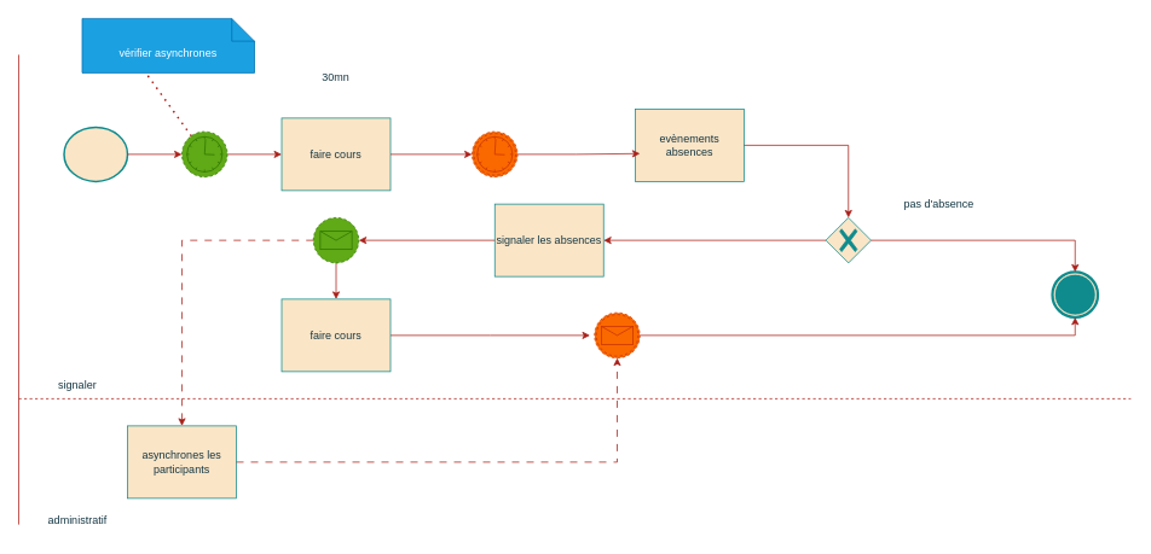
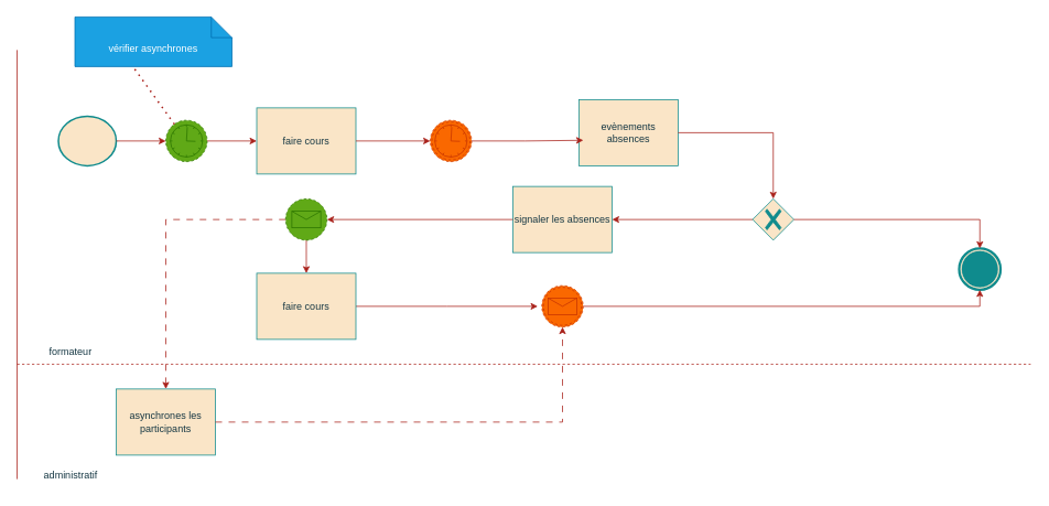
  <mxCell id="0" />
  <mxCell id="1" parent="0" />
  <mxCell id="2" value="" style="strokeWidth=2;html=1;shape=mxgraph.flowchart.start_2;whiteSpace=wrap;strokeColor=#0F8B8D;fontColor=#143642;fillColor=#FAE5C7;" vertex="1" parent="1"><mxGeometry x="70" y="140" width="70" height="60" as="geometry" /></mxCell>
  <mxCell id="3" value="" style="points=[[0.145,0.145,0],[0.5,0,0],[0.855,0.145,0],[1,0.5,0],[0.855,0.855,0],[0.5,1,0],[0.145,0.855,0],[0,0.5,0]];shape=mxgraph.bpmn.event;html=1;verticalLabelPosition=bottom;labelBackgroundColor=#ffffff;verticalAlign=top;align=center;perimeter=ellipsePerimeter;outlineConnect=0;aspect=fixed;outline=end;symbol=terminate;strokeColor=#0F8B8D;fontColor=#143642;fillColor=#FAE5C7;" vertex="1" parent="1"><mxGeometry x="1160" y="300" width="50" height="50" as="geometry" /></mxCell>
  <mxCell id="4" value="faire cours" style="points=[[0.25,0,0],[0.5,0,0],[0.75,0,0],[1,0.25,0],[1,0.5,0],[1,0.75,0],[0.75,1,0],[0.5,1,0],[0.25,1,0],[0,0.75,0],[0,0.5,0],[0,0.25,0]];shape=mxgraph.bpmn.task2;whiteSpace=wrap;rectStyle=rounded;size=10;html=1;container=1;expand=0;collapsible=0;taskMarker=abstract;strokeColor=#0F8B8D;fontColor=#143642;fillColor=#FAE5C7;" vertex="1" parent="1"><mxGeometry x="310" y="130" width="120" height="80" as="geometry" /></mxCell>
  <mxCell id="5" value="" style="points=[[0.145,0.145,0],[0.5,0,0],[0.855,0.145,0],[1,0.5,0],[0.855,0.855,0],[0.5,1,0],[0.145,0.855,0],[0,0.5,0]];shape=mxgraph.bpmn.event;html=1;verticalLabelPosition=bottom;labelBackgroundColor=#ffffff;verticalAlign=top;align=center;perimeter=ellipsePerimeter;outlineConnect=0;aspect=fixed;outline=eventNonint;symbol=timer;strokeColor=#2D7600;fontColor=#ffffff;fillColor=#60a917;" vertex="1" parent="1"><mxGeometry x="200" y="145" width="50" height="50" as="geometry" /></mxCell>
  <mxCell id="6" value="" style="points=[[0.145,0.145,0],[0.5,0,0],[0.855,0.145,0],[1,0.5,0],[0.855,0.855,0],[0.5,1,0],[0.145,0.855,0],[0,0.5,0]];shape=mxgraph.bpmn.event;html=1;verticalLabelPosition=bottom;labelBackgroundColor=#ffffff;verticalAlign=top;align=center;perimeter=ellipsePerimeter;outlineConnect=0;aspect=fixed;outline=boundNonint;symbol=timer;strokeColor=#C73500;fontColor=#000000;fillColor=#fa6800;" vertex="1" parent="1"><mxGeometry x="520" y="145" width="50" height="50" as="geometry" /></mxCell>
  <mxCell id="7" value="" style="endArrow=classic;html=1;rounded=0;strokeColor=#A8201A;fontColor=#143642;fillColor=#FAE5C7;exitX=1;exitY=0.5;exitDx=0;exitDy=0;exitPerimeter=0;" edge="1" parent="1" source="2" target="5"><mxGeometry width="50" height="50" relative="1" as="geometry"><mxPoint x="320" y="250" as="sourcePoint" /><mxPoint x="370" y="200" as="targetPoint" /></mxGeometry></mxCell>
  <mxCell id="8" style="edgeStyle=orthogonalEdgeStyle;rounded=0;orthogonalLoop=1;jettySize=auto;html=1;entryX=0;entryY=0.5;entryDx=0;entryDy=0;entryPerimeter=0;strokeColor=#A8201A;fontColor=#143642;fillColor=#FAE5C7;" edge="1" parent="1" source="5" target="4"><mxGeometry relative="1" as="geometry" /></mxCell>
  <mxCell id="9" style="edgeStyle=orthogonalEdgeStyle;rounded=0;orthogonalLoop=1;jettySize=auto;html=1;entryX=0;entryY=0.5;entryDx=0;entryDy=0;entryPerimeter=0;strokeColor=#A8201A;fontColor=#143642;fillColor=#FAE5C7;" edge="1" parent="1" source="4" target="6"><mxGeometry relative="1" as="geometry" /></mxCell>
- <mxCell id="10" value="30mn" style="text;html=1;whiteSpace=wrap;strokeColor=none;fillColor=none;align=center;verticalAlign=middle;rounded=0;fontColor=#143642;" vertex="1" parent="1"><mxGeometry x="340" y="70" width="60" height="30" as="geometry" /></mxCell>
  <mxCell id="11" value="evènements absences" style="points=[[0.25,0,0],[0.5,0,0],[0.75,0,0],[1,0.25,0],[1,0.5,0],[1,0.75,0],[0.75,1,0],[0.5,1,0],[0.25,1,0],[0,0.75,0],[0,0.5,0],[0,0.25,0]];shape=mxgraph.bpmn.task2;whiteSpace=wrap;rectStyle=rounded;size=10;html=1;container=1;expand=0;collapsible=0;taskMarker=abstract;isLoopStandard=1;strokeColor=#0F8B8D;fontColor=#143642;fillColor=#FAE5C7;" vertex="1" parent="1"><mxGeometry x="700" y="120" width="120" height="80" as="geometry" /></mxCell>
  <mxCell id="12" style="edgeStyle=orthogonalEdgeStyle;rounded=0;orthogonalLoop=1;jettySize=auto;html=1;entryX=0.043;entryY=0.615;entryDx=0;entryDy=0;entryPerimeter=0;strokeColor=#A8201A;fontColor=#143642;fillColor=#FAE5C7;" edge="1" parent="1" source="6" target="11"><mxGeometry relative="1" as="geometry" /></mxCell>
  <mxCell id="13" value="" style="points=[[0.25,0.25,0],[0.5,0,0],[0.75,0.25,0],[1,0.5,0],[0.75,0.75,0],[0.5,1,0],[0.25,0.75,0],[0,0.5,0]];shape=mxgraph.bpmn.gateway2;html=1;verticalLabelPosition=bottom;labelBackgroundColor=#ffffff;verticalAlign=top;align=center;perimeter=rhombusPerimeter;outlineConnect=0;outline=none;symbol=none;gwType=exclusive;strokeColor=#0F8B8D;fontColor=#143642;fillColor=#FAE5C7;" vertex="1" parent="1"><mxGeometry x="910" y="240" width="50" height="50" as="geometry" /></mxCell>
  <mxCell id="14" style="edgeStyle=orthogonalEdgeStyle;rounded=0;orthogonalLoop=1;jettySize=auto;html=1;entryX=0.5;entryY=0;entryDx=0;entryDy=0;entryPerimeter=0;strokeColor=#A8201A;fontColor=#143642;fillColor=#FAE5C7;" edge="1" parent="1" source="11" target="13"><mxGeometry relative="1" as="geometry" /></mxCell>
  <mxCell id="15" style="edgeStyle=orthogonalEdgeStyle;rounded=0;orthogonalLoop=1;jettySize=auto;html=1;entryX=0.5;entryY=0;entryDx=0;entryDy=0;entryPerimeter=0;strokeColor=#A8201A;fontColor=#143642;fillColor=#FAE5C7;" edge="1" parent="1" source="13" target="3"><mxGeometry relative="1" as="geometry" /></mxCell>
- <mxCell id="16" value="pas d'absence" style="text;html=1;whiteSpace=wrap;strokeColor=none;fillColor=none;align=center;verticalAlign=middle;rounded=0;fontColor=#143642;" vertex="1" parent="1"><mxGeometry x="980" y="210" width="110" height="30" as="geometry" /></mxCell>
- <mxCell id="17" value="signaler les absences" style="points=[[0.25,0,0],[0.5,0,0],[0.75,0,0],[1,0.25,0],[1,0.5,0],[1,0.75,0],[0.75,1,0],[0.5,1,0],[0.25,1,0],[0,0.75,0],[0,0.5,0],[0,0.25,0]];shape=mxgraph.bpmn.task2;whiteSpace=wrap;rectStyle=rounded;size=10;html=1;container=1;expand=0;collapsible=0;taskMarker=abstract;isLoopStandard=1;strokeColor=#0F8B8D;fontColor=#143642;fillColor=#FAE5C7;" vertex="1" parent="1"><mxGeometry x="545" y="225" width="120" height="80" as="geometry" /></mxCell>
+ <mxCell id="17" value="signaler les absences" style="points=[[0.25,0,0],[0.5,0,0],[0.75,0,0],[1,0.25,0],[1,0.5,0],[1,0.75,0],[0.75,1,0],[0.5,1,0],[0.25,1,0],[0,0.75,0],[0,0.5,0],[0,0.25,0]];shape=mxgraph.bpmn.task2;whiteSpace=wrap;rectStyle=rounded;size=10;html=1;container=1;expand=0;collapsible=0;taskMarker=abstract;isLoopStandard=1;strokeColor=#0F8B8D;fontColor=#143642;fillColor=#FAE5C7;" vertex="1" parent="1"><mxGeometry x="620" y="225" width="120" height="80" as="geometry" /></mxCell>
  <mxCell id="18" style="edgeStyle=orthogonalEdgeStyle;rounded=0;orthogonalLoop=1;jettySize=auto;html=1;entryX=1;entryY=0.5;entryDx=0;entryDy=0;entryPerimeter=0;strokeColor=#A8201A;fontColor=#143642;fillColor=#FAE5C7;" edge="1" parent="1" source="13" target="17"><mxGeometry relative="1" as="geometry" /></mxCell>
  <mxCell id="19" style="edgeStyle=orthogonalEdgeStyle;rounded=0;orthogonalLoop=1;jettySize=auto;html=1;strokeColor=#A8201A;fontColor=#143642;fillColor=#FAE5C7;" edge="1" parent="1" source="21" target="24"><mxGeometry relative="1" as="geometry" /></mxCell>
  <mxCell id="20" style="edgeStyle=orthogonalEdgeStyle;rounded=0;orthogonalLoop=1;jettySize=auto;html=1;strokeColor=#A8201A;fontColor=#143642;fillColor=#FAE5C7;dashed=1;dashPattern=8 8;" edge="1" parent="1" source="21" target="31"><mxGeometry relative="1" as="geometry" /></mxCell>
  <mxCell id="21" value="" style="points=[[0.145,0.145,0],[0.5,0,0],[0.855,0.145,0],[1,0.5,0],[0.855,0.855,0],[0.5,1,0],[0.145,0.855,0],[0,0.5,0]];shape=mxgraph.bpmn.event;html=1;verticalLabelPosition=bottom;labelBackgroundColor=#ffffff;verticalAlign=top;align=center;perimeter=ellipsePerimeter;outlineConnect=0;aspect=fixed;outline=eventNonint;symbol=message;strokeColor=#2D7600;fontColor=#ffffff;fillColor=#60a917;" vertex="1" parent="1"><mxGeometry x="345" y="240" width="50" height="50" as="geometry" /></mxCell>
  <mxCell id="22" style="edgeStyle=orthogonalEdgeStyle;rounded=0;orthogonalLoop=1;jettySize=auto;html=1;entryX=1;entryY=0.5;entryDx=0;entryDy=0;entryPerimeter=0;strokeColor=#A8201A;fontColor=#143642;fillColor=#FAE5C7;" edge="1" parent="1" source="17" target="21"><mxGeometry relative="1" as="geometry" /></mxCell>
  <mxCell id="23" style="edgeStyle=orthogonalEdgeStyle;rounded=0;orthogonalLoop=1;jettySize=auto;html=1;strokeColor=#A8201A;fontColor=#143642;fillColor=#FAE5C7;" edge="1" parent="1" source="24"><mxGeometry relative="1" as="geometry"><mxPoint x="650" y="370" as="targetPoint" /></mxGeometry></mxCell>
  <mxCell id="24" value="faire cours" style="points=[[0.25,0,0],[0.5,0,0],[0.75,0,0],[1,0.25,0],[1,0.5,0],[1,0.75,0],[0.75,1,0],[0.5,1,0],[0.25,1,0],[0,0.75,0],[0,0.5,0],[0,0.25,0]];shape=mxgraph.bpmn.task2;whiteSpace=wrap;rectStyle=rounded;size=10;html=1;container=1;expand=0;collapsible=0;taskMarker=abstract;strokeColor=#0F8B8D;fontColor=#143642;fillColor=#FAE5C7;" vertex="1" parent="1"><mxGeometry x="310" y="330" width="120" height="80" as="geometry" /></mxCell>
  <mxCell id="25" value="" style="points=[[0.145,0.145,0],[0.5,0,0],[0.855,0.145,0],[1,0.5,0],[0.855,0.855,0],[0.5,1,0],[0.145,0.855,0],[0,0.5,0]];shape=mxgraph.bpmn.event;html=1;verticalLabelPosition=bottom;labelBackgroundColor=#ffffff;verticalAlign=top;align=center;perimeter=ellipsePerimeter;outlineConnect=0;aspect=fixed;outline=boundNonint;symbol=message;strokeColor=#C73500;fontColor=#000000;fillColor=#fa6800;" vertex="1" parent="1"><mxGeometry x="655" y="345" width="50" height="50" as="geometry" /></mxCell>
  <mxCell id="26" style="edgeStyle=orthogonalEdgeStyle;rounded=0;orthogonalLoop=1;jettySize=auto;html=1;entryX=0.5;entryY=1;entryDx=0;entryDy=0;entryPerimeter=0;strokeColor=#A8201A;fontColor=#143642;fillColor=#FAE5C7;" edge="1" parent="1" source="25" target="3"><mxGeometry relative="1" as="geometry" /></mxCell>
  <mxCell id="27" value="" style="endArrow=none;html=1;rounded=0;strokeColor=#A8201A;fontColor=#143642;fillColor=#FAE5C7;" edge="1" parent="1"><mxGeometry width="50" height="50" relative="1" as="geometry"><mxPoint x="20" y="578.963" as="sourcePoint" /><mxPoint x="20" y="60" as="targetPoint" /></mxGeometry></mxCell>
  <mxCell id="28" value="" style="endArrow=none;dashed=1;html=1;rounded=0;strokeColor=#A8201A;fontColor=#143642;fillColor=#FAE5C7;" edge="1" parent="1"><mxGeometry width="50" height="50" relative="1" as="geometry"><mxPoint x="20" y="440" as="sourcePoint" /><mxPoint x="1246.518" y="440" as="targetPoint" /></mxGeometry></mxCell>
- <mxCell id="29" value="signaler" style="text;html=1;whiteSpace=wrap;strokeColor=none;fillColor=none;align=center;verticalAlign=middle;rounded=0;fontColor=#143642;" vertex="1" parent="1"><mxGeometry x="20" y="410" width="130" height="30" as="geometry" /></mxCell>
+ <mxCell id="29" value="formateur" style="text;html=1;whiteSpace=wrap;strokeColor=none;fillColor=none;align=center;verticalAlign=middle;rounded=0;fontColor=#143642;" vertex="1" parent="1"><mxGeometry x="20" y="410" width="130" height="30" as="geometry" /></mxCell>
  <mxCell id="30" value="administratif" style="text;html=1;whiteSpace=wrap;strokeColor=none;fillColor=none;align=center;verticalAlign=middle;rounded=0;fontColor=#143642;" vertex="1" parent="1"><mxGeometry x="20" y="560" width="130" height="30" as="geometry" /></mxCell>
  <mxCell id="31" value="asynchrones les participants" style="points=[[0.25,0,0],[0.5,0,0],[0.75,0,0],[1,0.25,0],[1,0.5,0],[1,0.75,0],[0.75,1,0],[0.5,1,0],[0.25,1,0],[0,0.75,0],[0,0.5,0],[0,0.25,0]];shape=mxgraph.bpmn.task2;whiteSpace=wrap;rectStyle=rounded;size=10;html=1;container=1;expand=0;collapsible=0;taskMarker=abstract;isLoopStandard=1;strokeColor=#0F8B8D;fontColor=#143642;fillColor=#FAE5C7;" vertex="1" parent="1"><mxGeometry x="140" y="470" width="120" height="80" as="geometry" /></mxCell>
  <mxCell id="32" style="edgeStyle=orthogonalEdgeStyle;rounded=0;orthogonalLoop=1;jettySize=auto;html=1;entryX=0.5;entryY=1;entryDx=0;entryDy=0;entryPerimeter=0;strokeColor=#A8201A;fontColor=#143642;fillColor=#FAE5C7;dashed=1;dashPattern=8 8;" edge="1" parent="1" source="31" target="25"><mxGeometry relative="1" as="geometry" /></mxCell>
  <mxCell id="33" value="vérifier asynchrones" style="shape=note2;boundedLbl=1;whiteSpace=wrap;html=1;size=25;verticalAlign=top;align=center;strokeColor=#006EAF;fontColor=#ffffff;fillColor=#1ba1e2;" vertex="1" parent="1"><mxGeometry x="90" y="20" width="190" height="60" as="geometry" /></mxCell>
  <mxCell id="34" value="" style="endArrow=none;dashed=1;html=1;dashPattern=1 3;strokeWidth=2;rounded=0;strokeColor=#A8201A;fontColor=#143642;fillColor=#FAE5C7;entryX=0.366;entryY=0.986;entryDx=0;entryDy=0;entryPerimeter=0;" edge="1" parent="1" source="5" target="33"><mxGeometry width="50" height="50" relative="1" as="geometry"><mxPoint x="410" y="200" as="sourcePoint" /><mxPoint x="460" y="150" as="targetPoint" /></mxGeometry></mxCell>
